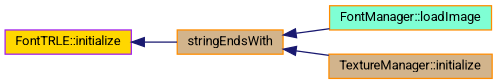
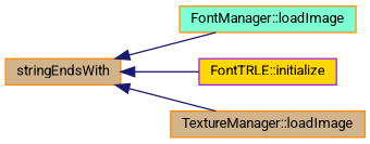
  digraph {
    fontname=Roboto
    rankdir=LR
    node [color=darkorange fillcolor=tan fontname=Roboto fontsize=10 shape=record style=filled]
    edge [color=midnightblue dir=back fontname=Roboto fontsize=10 labelfontname=Helvetica labelfontsize=10 style=solid]
    n1 [fontcolor=black height=0.2 label=stringEndsWith width=0.4]
    n2 [fillcolor=aquamarine height=0.2 label="FontManager::loadImage" width=0.4]
    n3 [color=purple fillcolor=gold height=0.2 label="FontTRLE::initialize" width=0.4]
-   n4 [height=0.2 label="TextureManager::initialize" width=0.4]
+   n4 [height=0.2 label="TextureManager::loadImage" width=0.4]
    n1 -> n2
-   n3 -> n1
+   n1 -> n3
    n1 -> n4
  }
